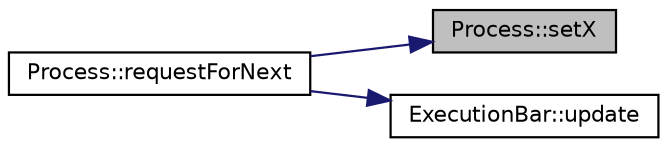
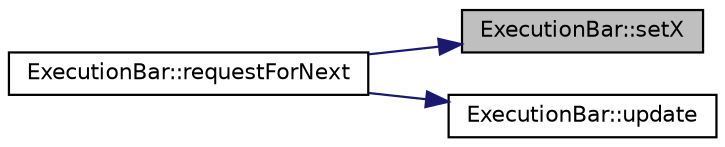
  digraph {
    rankdir=RL
    node [color=black fillcolor=white fontname=Helvetica fontsize=10 shape=record style=filled]
    edge [color=midnightblue dir=back fontname=Helvetica fontsize=10 labelfontname=Helvetica labelfontsize=10 style=solid]
-   n1 [fillcolor=grey75 fontcolor=black height=0.2 label="Process::setX" width=0.4]
-   n2 [height=0.2 label="Process::requestForNext" width=0.4]
+   n1 [fillcolor=grey75 fontcolor=black height=0.2 label="ExecutionBar::setX" width=0.4]
+   n2 [height=0.2 label="ExecutionBar::requestForNext" width=0.4]
    n3 [height=0.2 label="ExecutionBar::update" width=0.4]
    n1 -> n2
    n3 -> n2
  }
